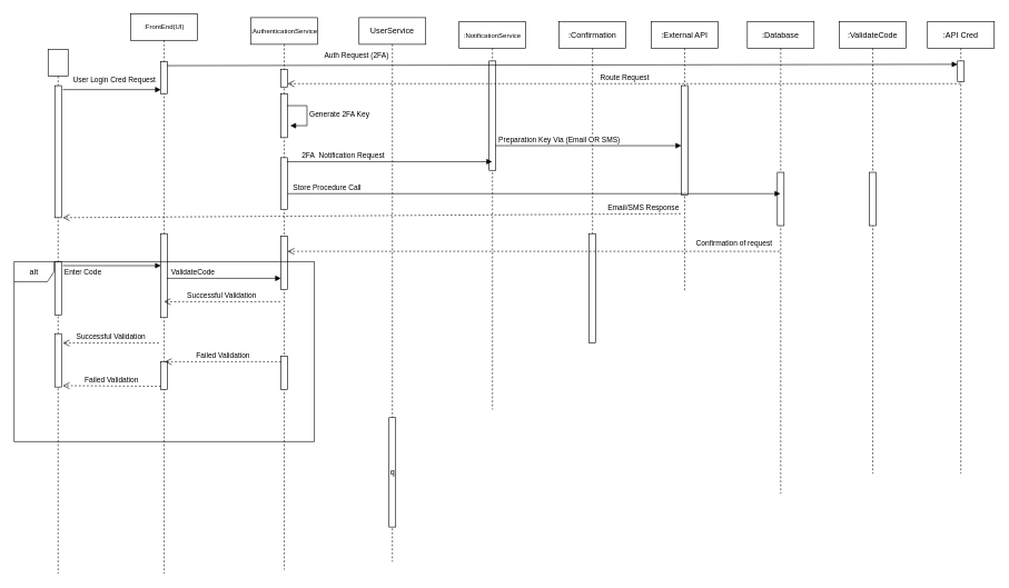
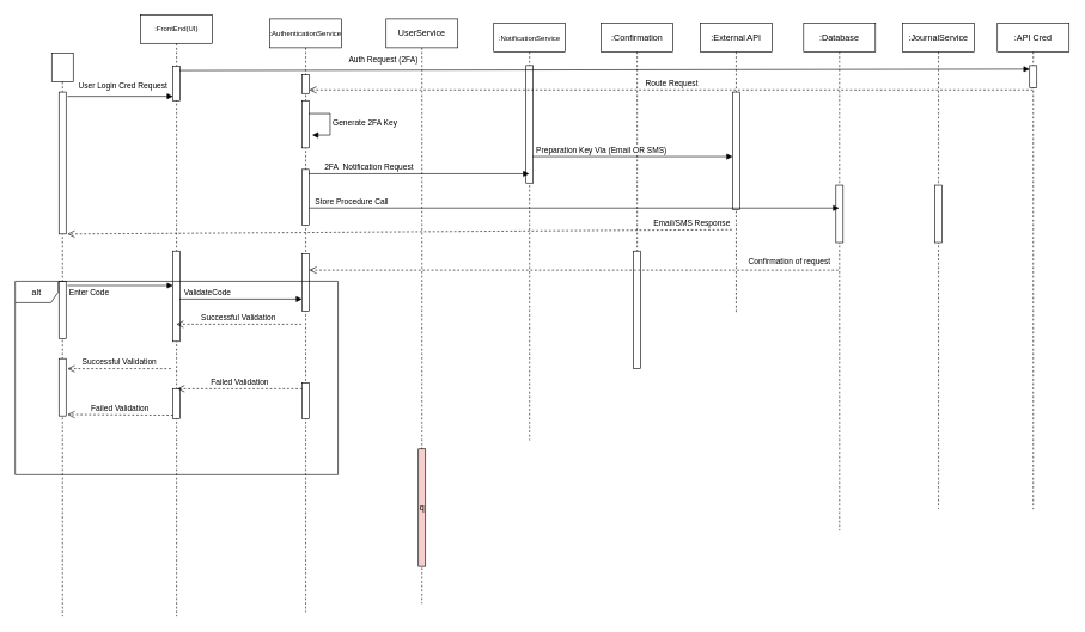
  <mxCell id="0" />
  <mxCell id="1" parent="0" />
  <mxCell id="2" value="&lt;font style=&quot;font-size: 10px;&quot;&gt;:FrontEnd(UI)&lt;/font&gt;" style="shape=umlLifeline;perimeter=lifelinePerimeter;whiteSpace=wrap;html=1;container=1;dropTarget=0;collapsible=0;recursiveResize=0;outlineConnect=0;portConstraint=eastwest;newEdgeStyle={&quot;curved&quot;:0,&quot;rounded&quot;:0};" vertex="1" parent="1"><mxGeometry x="195" y="20" width="100" height="840" as="geometry" /></mxCell>
  <mxCell id="3" value="" style="html=1;points=[[0,0,0,0,5],[0,1,0,0,-5],[1,0,0,0,5],[1,1,0,0,-5]];perimeter=orthogonalPerimeter;outlineConnect=0;targetShapes=umlLifeline;portConstraint=eastwest;newEdgeStyle={&quot;curved&quot;:0,&quot;rounded&quot;:0};" vertex="1" parent="2"><mxGeometry x="45" y="72" width="10" height="48" as="geometry" /></mxCell>
  <mxCell id="4" value="" style="html=1;points=[[0,0,0,0,5],[0,1,0,0,-5],[1,0,0,0,5],[1,1,0,0,-5]];perimeter=orthogonalPerimeter;outlineConnect=0;targetShapes=umlLifeline;portConstraint=eastwest;newEdgeStyle={&quot;curved&quot;:0,&quot;rounded&quot;:0};" vertex="1" parent="2"><mxGeometry x="45" y="330" width="10" height="126" as="geometry" /></mxCell>
  <mxCell id="5" value="&lt;font style=&quot;font-size: 10px;&quot;&gt;:AuthenticationService&lt;/font&gt;" style="shape=umlLifeline;perimeter=lifelinePerimeter;whiteSpace=wrap;html=1;container=1;dropTarget=0;collapsible=0;recursiveResize=0;outlineConnect=0;portConstraint=eastwest;newEdgeStyle={&quot;curved&quot;:0,&quot;rounded&quot;:0};" vertex="1" parent="1"><mxGeometry x="375" y="26" width="100" height="828" as="geometry" /></mxCell>
  <mxCell id="6" value="" style="html=1;points=[[0,0,0,0,5],[0,1,0,0,-5],[1,0,0,0,5],[1,1,0,0,-5]];perimeter=orthogonalPerimeter;outlineConnect=0;targetShapes=umlLifeline;portConstraint=eastwest;newEdgeStyle={&quot;curved&quot;:0,&quot;rounded&quot;:0};" vertex="1" parent="5"><mxGeometry x="45" y="114" width="10" height="66" as="geometry" /></mxCell>
  <mxCell id="7" value="" style="html=1;points=[[0,0,0,0,5],[0,1,0,0,-5],[1,0,0,0,5],[1,1,0,0,-5]];perimeter=orthogonalPerimeter;outlineConnect=0;targetShapes=umlLifeline;portConstraint=eastwest;newEdgeStyle={&quot;curved&quot;:0,&quot;rounded&quot;:0};" vertex="1" parent="5"><mxGeometry x="45" y="328" width="10" height="80" as="geometry" /></mxCell>
  <mxCell id="8" value="" style="html=1;points=[[0,0,0,0,5],[0,1,0,0,-5],[1,0,0,0,5],[1,1,0,0,-5]];perimeter=orthogonalPerimeter;outlineConnect=0;targetShapes=umlLifeline;portConstraint=eastwest;newEdgeStyle={&quot;curved&quot;:0,&quot;rounded&quot;:0};" vertex="1" parent="5"><mxGeometry x="45" y="210" width="10" height="78" as="geometry" /></mxCell>
  <mxCell id="9" value="" style="html=1;points=[[0,0,0,0,5],[0,1,0,0,-5],[1,0,0,0,5],[1,1,0,0,-5]];perimeter=orthogonalPerimeter;outlineConnect=0;targetShapes=umlLifeline;portConstraint=eastwest;newEdgeStyle={&quot;curved&quot;:0,&quot;rounded&quot;:0};" vertex="1" parent="5"><mxGeometry x="45" y="78" width="10" height="26" as="geometry" /></mxCell>
  <mxCell id="10" value="UserService" style="shape=umlLifeline;perimeter=lifelinePerimeter;whiteSpace=wrap;html=1;container=1;dropTarget=0;collapsible=0;recursiveResize=0;outlineConnect=0;portConstraint=eastwest;newEdgeStyle={&quot;curved&quot;:0,&quot;rounded&quot;:0};" vertex="1" parent="1"><mxGeometry x="537" y="26" width="100" height="816" as="geometry" /></mxCell>
  <mxCell id="11" value="&lt;font style=&quot;font-size: 10px;&quot;&gt;:NotificationService&lt;/font&gt;" style="shape=umlLifeline;perimeter=lifelinePerimeter;whiteSpace=wrap;html=1;container=1;dropTarget=0;collapsible=0;recursiveResize=0;outlineConnect=0;portConstraint=eastwest;newEdgeStyle={&quot;curved&quot;:0,&quot;rounded&quot;:0};" vertex="1" parent="1"><mxGeometry x="687" y="32" width="100" height="582" as="geometry" /></mxCell>
  <mxCell id="12" value="" style="html=1;points=[[0,0,0,0,5],[0,1,0,0,-5],[1,0,0,0,5],[1,1,0,0,-5]];perimeter=orthogonalPerimeter;outlineConnect=0;targetShapes=umlLifeline;portConstraint=eastwest;newEdgeStyle={&quot;curved&quot;:0,&quot;rounded&quot;:0};" vertex="1" parent="11"><mxGeometry x="45" y="59" width="10" height="164" as="geometry" /></mxCell>
  <mxCell id="13" value=":Confirmation" style="shape=umlLifeline;perimeter=lifelinePerimeter;whiteSpace=wrap;html=1;container=1;dropTarget=0;collapsible=0;recursiveResize=0;outlineConnect=0;portConstraint=eastwest;newEdgeStyle={&quot;curved&quot;:0,&quot;rounded&quot;:0};" vertex="1" parent="1"><mxGeometry x="837" y="32" width="100" height="404" as="geometry" /></mxCell>
  <mxCell id="14" value="User Login Cred Request" style="html=1;verticalAlign=bottom;endArrow=block;curved=0;rounded=0;" edge="1" parent="1" target="3"><mxGeometry x="0.05" y="6" width="80" relative="1" as="geometry"><mxPoint x="93" y="134" as="sourcePoint" /><mxPoint x="179" y="134" as="targetPoint" /><mxPoint as="offset" /></mxGeometry></mxCell>
  <mxCell id="15" value="Generate 2FA Key" style="html=1;align=left;spacingLeft=2;endArrow=block;rounded=0;edgeStyle=orthogonalEdgeStyle;curved=0;rounded=0;" edge="1" parent="1"><mxGeometry relative="1" as="geometry"><mxPoint x="429" y="158" as="sourcePoint" /><Array as="points"><mxPoint x="459" y="188" /></Array><mxPoint x="434" y="188.029" as="targetPoint" /></mxGeometry></mxCell>
  <mxCell id="16" value="2FA&amp;nbsp; Notification Request" style="html=1;verticalAlign=bottom;endArrow=block;curved=0;rounded=0;" edge="1" parent="1" target="11"><mxGeometry x="-0.454" width="80" relative="1" as="geometry"><mxPoint x="429" y="242" as="sourcePoint" /><mxPoint x="509" y="242" as="targetPoint" /><mxPoint as="offset" /></mxGeometry></mxCell>
  <mxCell id="17" value=":External API" style="shape=umlLifeline;perimeter=lifelinePerimeter;whiteSpace=wrap;html=1;container=1;dropTarget=0;collapsible=0;recursiveResize=0;outlineConnect=0;portConstraint=eastwest;newEdgeStyle={&quot;curved&quot;:0,&quot;rounded&quot;:0};" vertex="1" parent="1"><mxGeometry x="975" y="32" width="100" height="404" as="geometry" /></mxCell>
  <mxCell id="18" value="" style="html=1;points=[[0,0,0,0,5],[0,1,0,0,-5],[1,0,0,0,5],[1,1,0,0,-5]];perimeter=orthogonalPerimeter;outlineConnect=0;targetShapes=umlLifeline;portConstraint=eastwest;newEdgeStyle={&quot;curved&quot;:0,&quot;rounded&quot;:0};" vertex="1" parent="17"><mxGeometry x="45" y="96" width="10" height="164" as="geometry" /></mxCell>
  <mxCell id="19" value="Preparation Key Via (Email OR SMS)" style="html=1;verticalAlign=bottom;endArrow=block;curved=0;rounded=0;" edge="1" parent="1" target="18"><mxGeometry x="-0.312" width="80" relative="1" as="geometry"><mxPoint x="741" y="218" as="sourcePoint" /><mxPoint x="821" y="218" as="targetPoint" /><mxPoint as="offset" /></mxGeometry></mxCell>
  <mxCell id="20" value="" style="html=1;points=[[0,0,0,0,5],[0,1,0,0,-5],[1,0,0,0,5],[1,1,0,0,-5]];perimeter=orthogonalPerimeter;outlineConnect=0;targetShapes=umlLifeline;portConstraint=eastwest;newEdgeStyle={&quot;curved&quot;:0,&quot;rounded&quot;:0};" vertex="1" parent="1"><mxGeometry x="882" y="350" width="10" height="164" as="geometry" /></mxCell>
  <mxCell id="21" value="Email/SMS Response" style="html=1;verticalAlign=bottom;endArrow=open;dashed=1;endSize=8;curved=0;rounded=0;" edge="1" parent="1"><mxGeometry x="-0.879" relative="1" as="geometry"><mxPoint x="1019" y="320" as="sourcePoint" /><mxPoint x="93" y="326" as="targetPoint" /><mxPoint as="offset" /></mxGeometry></mxCell>
  <mxCell id="22" value="" style="shape=umlLifeline;whiteSpace=wrap;html=1;container=1;dropTarget=0;collapsible=0;recursiveResize=0;outlineConnect=0;portConstraint=eastwest;newEdgeStyle={&quot;curved&quot;:0,&quot;rounded&quot;:0};participant=label;points=[[0,0,0,0,5],[0,1,0,0,-5],[1,0,0,0,5],[1,1,0,0,-5]];perimeter=rectanglePerimeter;targetShapes=umlLifeline;" vertex="1" parent="1"><mxGeometry x="71" y="74" width="30" height="786" as="geometry" /></mxCell>
  <mxCell id="23" value="" style="html=1;points=[[0,0,0,0,5],[0,1,0,0,-5],[1,0,0,0,5],[1,1,0,0,-5]];perimeter=orthogonalPerimeter;outlineConnect=0;targetShapes=umlLifeline;portConstraint=eastwest;newEdgeStyle={&quot;curved&quot;:0,&quot;rounded&quot;:0};" vertex="1" parent="22"><mxGeometry x="10" y="54" width="10" height="198" as="geometry" /></mxCell>
  <mxCell id="24" value="" style="html=1;points=[[0,0,0,0,5],[0,1,0,0,-5],[1,0,0,0,5],[1,1,0,0,-5]];perimeter=orthogonalPerimeter;outlineConnect=0;targetShapes=umlLifeline;portConstraint=eastwest;newEdgeStyle={&quot;curved&quot;:0,&quot;rounded&quot;:0};" vertex="1" parent="22"><mxGeometry x="10" y="318" width="10" height="80" as="geometry" /></mxCell>
  <mxCell id="25" value="" style="html=1;points=[[0,0,0,0,5],[0,1,0,0,-5],[1,0,0,0,5],[1,1,0,0,-5]];perimeter=orthogonalPerimeter;outlineConnect=0;targetShapes=umlLifeline;portConstraint=eastwest;newEdgeStyle={&quot;curved&quot;:0,&quot;rounded&quot;:0};" vertex="1" parent="22"><mxGeometry x="10" y="426" width="10" height="80" as="geometry" /></mxCell>
  <mxCell id="26" value="Enter Code" style="html=1;verticalAlign=bottom;endArrow=block;curved=0;rounded=0;" edge="1" parent="1" target="4"><mxGeometry x="-0.592" y="-18" width="80" relative="1" as="geometry"><mxPoint x="93" y="398" as="sourcePoint" /><mxPoint x="173" y="398" as="targetPoint" /><mxPoint as="offset" /></mxGeometry></mxCell>
  <mxCell id="27" value="ValidateCode" style="html=1;verticalAlign=bottom;endArrow=block;curved=0;rounded=0;" edge="1" parent="1" target="7"><mxGeometry x="-0.546" width="80" relative="1" as="geometry"><mxPoint x="249" y="417" as="sourcePoint" /><mxPoint x="417" y="417" as="targetPoint" /><mxPoint as="offset" /></mxGeometry></mxCell>
  <mxCell id="28" value="Successful Validation" style="html=1;verticalAlign=bottom;endArrow=open;dashed=1;endSize=8;curved=0;rounded=0;" edge="1" parent="1" target="2"><mxGeometry x="0.004" relative="1" as="geometry"><mxPoint x="419" y="452" as="sourcePoint" /><mxPoint x="339" y="452" as="targetPoint" /><mxPoint as="offset" /></mxGeometry></mxCell>
  <mxCell id="29" value="Successful Validation" style="html=1;verticalAlign=bottom;endArrow=open;dashed=1;endSize=8;curved=0;rounded=0;" edge="1" parent="1"><mxGeometry x="0.004" relative="1" as="geometry"><mxPoint x="237" y="514" as="sourcePoint" /><mxPoint x="93" y="514" as="targetPoint" /><mxPoint as="offset" /></mxGeometry></mxCell>
  <mxCell id="30" value="alt" style="shape=umlFrame;whiteSpace=wrap;html=1;pointerEvents=0;" vertex="1" parent="1"><mxGeometry x="20" y="392" width="450" height="270" as="geometry" /></mxCell>
  <mxCell id="31" value="" style="html=1;points=[[0,0,0,0,5],[0,1,0,0,-5],[1,0,0,0,5],[1,1,0,0,-5]];perimeter=orthogonalPerimeter;outlineConnect=0;targetShapes=umlLifeline;portConstraint=eastwest;newEdgeStyle={&quot;curved&quot;:0,&quot;rounded&quot;:0};" vertex="1" parent="1"><mxGeometry x="420" y="534" width="10" height="50" as="geometry" /></mxCell>
  <mxCell id="32" value="" style="html=1;points=[[0,0,0,0,5],[0,1,0,0,-5],[1,0,0,0,5],[1,1,0,0,-5]];perimeter=orthogonalPerimeter;outlineConnect=0;targetShapes=umlLifeline;portConstraint=eastwest;newEdgeStyle={&quot;curved&quot;:0,&quot;rounded&quot;:0};" vertex="1" parent="1"><mxGeometry x="240" y="542" width="10" height="42" as="geometry" /></mxCell>
  <mxCell id="33" value="Failed Validation" style="html=1;verticalAlign=bottom;endArrow=open;dashed=1;endSize=8;curved=0;rounded=0;" edge="1" parent="1"><mxGeometry x="0.004" relative="1" as="geometry"><mxPoint x="420" y="542" as="sourcePoint" /><mxPoint x="246" y="542" as="targetPoint" /><mxPoint as="offset" /></mxGeometry></mxCell>
  <mxCell id="34" value="Failed Validation" style="html=1;verticalAlign=bottom;endArrow=open;dashed=1;endSize=8;curved=0;rounded=0;exitX=0;exitY=1;exitDx=0;exitDy=-5;exitPerimeter=0;" edge="1" parent="1" source="32"><mxGeometry x="0.004" relative="1" as="geometry"><mxPoint x="255" y="578" as="sourcePoint" /><mxPoint x="93" y="578" as="targetPoint" /><mxPoint as="offset" /></mxGeometry></mxCell>
  <mxCell id="35" value=":Database" style="shape=umlLifeline;perimeter=lifelinePerimeter;whiteSpace=wrap;html=1;container=1;dropTarget=0;collapsible=0;recursiveResize=0;outlineConnect=0;portConstraint=eastwest;newEdgeStyle={&quot;curved&quot;:0,&quot;rounded&quot;:0};" vertex="1" parent="1"><mxGeometry x="1119" y="32" width="100" height="708" as="geometry" /></mxCell>
  <mxCell id="36" value="" style="html=1;points=[[0,0,0,0,5],[0,1,0,0,-5],[1,0,0,0,5],[1,1,0,0,-5]];perimeter=orthogonalPerimeter;outlineConnect=0;targetShapes=umlLifeline;portConstraint=eastwest;newEdgeStyle={&quot;curved&quot;:0,&quot;rounded&quot;:0};" vertex="1" parent="35"><mxGeometry x="45" y="226" width="10" height="80" as="geometry" /></mxCell>
  <mxCell id="37" value="Store Procedure Call" style="html=1;verticalAlign=bottom;endArrow=block;curved=0;rounded=0;" edge="1" parent="1" target="35"><mxGeometry x="-0.84" width="80" relative="1" as="geometry"><mxPoint x="430" y="290" as="sourcePoint" /><mxPoint x="738" y="290" as="targetPoint" /><mxPoint as="offset" /></mxGeometry></mxCell>
  <mxCell id="38" value="Confirmation of request" style="html=1;verticalAlign=bottom;endArrow=open;dashed=1;endSize=8;curved=0;rounded=0;" edge="1" parent="1" target="7"><mxGeometry x="-0.816" y="-4" relative="1" as="geometry"><mxPoint x="1167.2" y="376.53" as="sourcePoint" /><mxPoint x="430" y="349.998" as="targetPoint" /><mxPoint as="offset" /></mxGeometry></mxCell>
- <mxCell id="39" value="q" style="html=1;points=[[0,0,0,0,5],[0,1,0,0,-5],[1,0,0,0,5],[1,1,0,0,-5]];perimeter=orthogonalPerimeter;outlineConnect=0;targetShapes=umlLifeline;portConstraint=eastwest;newEdgeStyle={&quot;curved&quot;:0,&quot;rounded&quot;:0};" vertex="1" parent="1"><mxGeometry x="582" y="626" width="10" height="164" as="geometry" /></mxCell>
- <mxCell id="40" value=":ValidateCode" style="shape=umlLifeline;perimeter=lifelinePerimeter;whiteSpace=wrap;html=1;container=1;dropTarget=0;collapsible=0;recursiveResize=0;outlineConnect=0;portConstraint=eastwest;newEdgeStyle={&quot;curved&quot;:0,&quot;rounded&quot;:0};" vertex="1" parent="1"><mxGeometry x="1257" y="32" width="100" height="678" as="geometry" /></mxCell>
+ <mxCell id="39" value="q" style="html=1;points=[[0,0,0,0,5],[0,1,0,0,-5],[1,0,0,0,5],[1,1,0,0,-5]];perimeter=orthogonalPerimeter;outlineConnect=0;targetShapes=umlLifeline;portConstraint=eastwest;newEdgeStyle={&quot;curved&quot;:0,&quot;rounded&quot;:0};fillColor=#f8cecc;" vertex="1" parent="1"><mxGeometry x="582" y="626" width="10" height="164" as="geometry" /></mxCell>
+ <mxCell id="40" value=":JournalService" style="shape=umlLifeline;perimeter=lifelinePerimeter;whiteSpace=wrap;html=1;container=1;dropTarget=0;collapsible=0;recursiveResize=0;outlineConnect=0;portConstraint=eastwest;newEdgeStyle={&quot;curved&quot;:0,&quot;rounded&quot;:0};" vertex="1" parent="1"><mxGeometry x="1257" y="32" width="100" height="678" as="geometry" /></mxCell>
  <mxCell id="41" value="" style="html=1;points=[[0,0,0,0,5],[0,1,0,0,-5],[1,0,0,0,5],[1,1,0,0,-5]];perimeter=orthogonalPerimeter;outlineConnect=0;targetShapes=umlLifeline;portConstraint=eastwest;newEdgeStyle={&quot;curved&quot;:0,&quot;rounded&quot;:0};" vertex="1" parent="40"><mxGeometry x="45" y="226" width="10" height="80" as="geometry" /></mxCell>
  <mxCell id="42" value="Auth Request (2FA)" style="html=1;verticalAlign=bottom;endArrow=block;curved=0;rounded=0;entryX=0;entryY=0;entryDx=0;entryDy=5;entryPerimeter=0;" edge="1" parent="1" target="44"><mxGeometry x="-0.521" y="6" width="80" relative="1" as="geometry"><mxPoint x="249" y="98" as="sourcePoint" /><mxPoint x="329" y="98" as="targetPoint" /><mxPoint as="offset" /></mxGeometry></mxCell>
  <mxCell id="43" value=":API Cred" style="shape=umlLifeline;perimeter=lifelinePerimeter;whiteSpace=wrap;html=1;container=1;dropTarget=0;collapsible=0;recursiveResize=0;outlineConnect=0;portConstraint=eastwest;newEdgeStyle={&quot;curved&quot;:0,&quot;rounded&quot;:0};" vertex="1" parent="1"><mxGeometry x="1389" y="32" width="100" height="678" as="geometry" /></mxCell>
  <mxCell id="44" value="" style="html=1;points=[[0,0,0,0,5],[0,1,0,0,-5],[1,0,0,0,5],[1,1,0,0,-5]];perimeter=orthogonalPerimeter;outlineConnect=0;targetShapes=umlLifeline;portConstraint=eastwest;newEdgeStyle={&quot;curved&quot;:0,&quot;rounded&quot;:0};" vertex="1" parent="43"><mxGeometry x="45" y="59" width="10" height="31" as="geometry" /></mxCell>
  <mxCell id="45" value="Route Request" style="html=1;verticalAlign=bottom;endArrow=open;dashed=1;endSize=8;curved=0;rounded=0;entryX=1;entryY=1;entryDx=0;entryDy=-5;entryPerimeter=0;" edge="1" parent="1" source="43" target="9"><mxGeometry relative="1" as="geometry"><mxPoint x="1433" y="170" as="sourcePoint" /><mxPoint x="1353" y="170" as="targetPoint" /></mxGeometry></mxCell>
